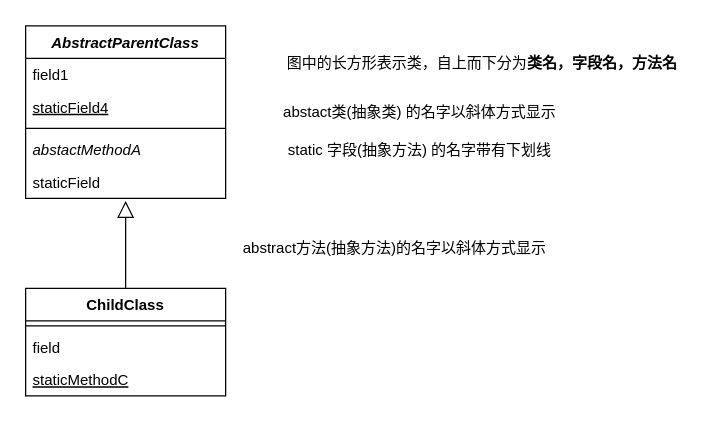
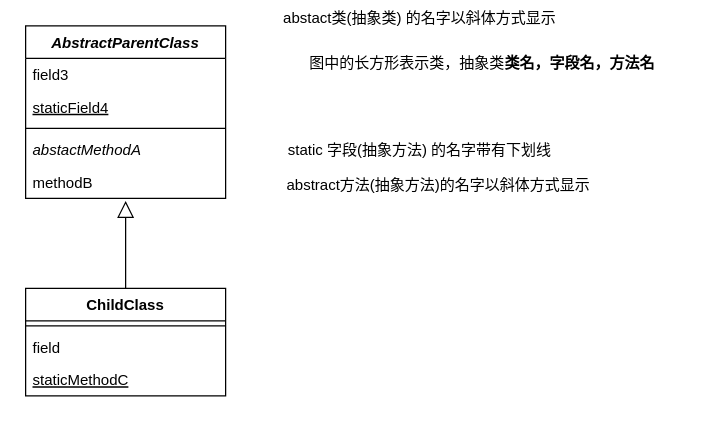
  <mxCell id="0" />
  <mxCell id="1" parent="0" />
  <mxCell id="2" value="AbstractParentClass" style="swimlane;fontStyle=3;align=center;verticalAlign=top;childLayout=stackLayout;horizontal=1;startSize=26;horizontalStack=0;resizeParent=1;resizeParentMax=0;resizeLast=0;collapsible=1;marginBottom=0;" vertex="1" parent="1"><mxGeometry x="20" y="20" width="160" height="138" as="geometry" /></mxCell>
- <mxCell id="3" value="field1" style="text;strokeColor=none;fillColor=none;align=left;verticalAlign=top;spacingLeft=4;spacingRight=4;overflow=hidden;rotatable=0;points=[[0,0.5],[1,0.5]];portConstraint=eastwest;fontStyle=0" vertex="1" parent="2"><mxGeometry y="26" width="160" height="26" as="geometry" /></mxCell>
+ <mxCell id="3" value="field3" style="text;strokeColor=none;fillColor=none;align=left;verticalAlign=top;spacingLeft=4;spacingRight=4;overflow=hidden;rotatable=0;points=[[0,0.5],[1,0.5]];portConstraint=eastwest;fontStyle=0" vertex="1" parent="2"><mxGeometry y="26" width="160" height="26" as="geometry" /></mxCell>
  <mxCell id="4" value="staticField4" style="text;strokeColor=none;fillColor=none;align=left;verticalAlign=top;spacingLeft=4;spacingRight=4;overflow=hidden;rotatable=0;points=[[0,0.5],[1,0.5]];portConstraint=eastwest;fontStyle=4" vertex="1" parent="2"><mxGeometry y="52" width="160" height="26" as="geometry" /></mxCell>
  <mxCell id="5" value="" style="line;strokeWidth=1;fillColor=none;align=left;verticalAlign=middle;spacingTop=-1;spacingLeft=3;spacingRight=3;rotatable=0;labelPosition=right;points=[];portConstraint=eastwest;" vertex="1" parent="2"><mxGeometry y="78" width="160" height="8" as="geometry" /></mxCell>
  <mxCell id="6" value="abstactMethodA" style="text;strokeColor=none;fillColor=none;align=left;verticalAlign=top;spacingLeft=4;spacingRight=4;overflow=hidden;rotatable=0;points=[[0,0.5],[1,0.5]];portConstraint=eastwest;fontStyle=2" vertex="1" parent="2"><mxGeometry y="86" width="160" height="26" as="geometry" /></mxCell>
- <mxCell id="7" value="staticField" style="text;strokeColor=none;fillColor=none;align=left;verticalAlign=top;spacingLeft=4;spacingRight=4;overflow=hidden;rotatable=0;points=[[0,0.5],[1,0.5]];portConstraint=eastwest;" vertex="1" parent="2"><mxGeometry y="112" width="160" height="26" as="geometry" /></mxCell>
+ <mxCell id="7" value="methodB" style="text;strokeColor=none;fillColor=none;align=left;verticalAlign=top;spacingLeft=4;spacingRight=4;overflow=hidden;rotatable=0;points=[[0,0.5],[1,0.5]];portConstraint=eastwest;" vertex="1" parent="2"><mxGeometry y="112" width="160" height="26" as="geometry" /></mxCell>
  <mxCell id="8" style="edgeStyle=orthogonalEdgeStyle;orthogonalLoop=1;jettySize=auto;html=1;exitX=0.5;exitY=0;exitDx=0;exitDy=0;rounded=0;startArrow=none;startFill=0;endArrow=block;endFill=0;strokeWidth=1;targetPerimeterSpacing=2;endSize=11;startSize=10;" edge="1" parent="1" source="9"><mxGeometry relative="1" as="geometry"><mxPoint x="100" y="160" as="targetPoint" /><Array as="points"><mxPoint x="100" y="190" /><mxPoint x="100" y="190" /></Array></mxGeometry></mxCell>
  <mxCell id="9" value="ChildClass" style="swimlane;fontStyle=1;align=center;verticalAlign=top;childLayout=stackLayout;horizontal=1;startSize=26;horizontalStack=0;resizeParent=1;resizeParentMax=0;resizeLast=0;collapsible=1;marginBottom=0;" vertex="1" parent="1"><mxGeometry x="20" y="230" width="160" height="86" as="geometry" /></mxCell>
  <mxCell id="10" value="" style="line;strokeWidth=1;fillColor=none;align=left;verticalAlign=middle;spacingTop=-1;spacingLeft=3;spacingRight=3;rotatable=0;labelPosition=right;points=[];portConstraint=eastwest;" vertex="1" parent="9"><mxGeometry y="26" width="160" height="8" as="geometry" /></mxCell>
  <mxCell id="11" value="field" style="text;strokeColor=none;fillColor=none;align=left;verticalAlign=top;spacingLeft=4;spacingRight=4;overflow=hidden;rotatable=0;points=[[0,0.5],[1,0.5]];portConstraint=eastwest;" vertex="1" parent="9"><mxGeometry y="34" width="160" height="26" as="geometry" /></mxCell>
  <mxCell id="12" value="staticMethodC" style="text;strokeColor=none;fillColor=none;align=left;verticalAlign=top;spacingLeft=4;spacingRight=4;overflow=hidden;rotatable=0;points=[[0,0.5],[1,0.5]];portConstraint=eastwest;fontStyle=4" vertex="1" parent="9"><mxGeometry y="60" width="160" height="26" as="geometry" /></mxCell>
- <mxCell id="13" value="图中的长方形表示类，自上而下分为&lt;b&gt;类名，字段名，方法名&lt;/b&gt;" style="text;html=1;align=center;verticalAlign=middle;resizable=0;points=[];autosize=1;strokeColor=none;" vertex="1" parent="1"><mxGeometry x="220" y="40" width="330" height="20" as="geometry" /></mxCell>
- <mxCell id="14" value="abstact类(抽象类) 的名字以斜体方式显示" style="text;html=1;align=center;verticalAlign=middle;resizable=0;points=[];autosize=1;strokeColor=none;labelPosition=center;verticalLabelPosition=middle;" vertex="1" parent="1"><mxGeometry x="220" y="79" width="230" height="20" as="geometry" /></mxCell>
+ <mxCell id="13" value="图中的长方形表示类，抽象类&lt;b&gt;类名，字段名，方法名&lt;/b&gt;" style="text;html=1;align=center;verticalAlign=middle;resizable=0;points=[];autosize=1;strokeColor=none;" vertex="1" parent="1"><mxGeometry x="220" y="40" width="330" height="20" as="geometry" /></mxCell>
+ <mxCell id="14" value="abstact类(抽象类) 的名字以斜体方式显示" style="text;html=1;align=center;verticalAlign=middle;resizable=0;points=[];autosize=1;strokeColor=none;labelPosition=center;verticalLabelPosition=middle;" vertex="1" parent="1"><mxGeometry x="220" y="4" width="230" height="20" as="geometry" /></mxCell>
  <mxCell id="15" value="static 字段(抽象方法) 的名字带有下划线" style="text;html=1;align=center;verticalAlign=middle;resizable=0;points=[];autosize=1;strokeColor=none;" vertex="1" parent="1"><mxGeometry x="220" y="110" width="230" height="20" as="geometry" /></mxCell>
- <mxCell id="16" value="abstract方法(抽象方法)的名字以斜体方式显示" style="text;html=1;align=center;verticalAlign=middle;resizable=0;points=[];autosize=1;strokeColor=none;" vertex="1" parent="1"><mxGeometry x="185" y="188" width="260" height="20" as="geometry" /></mxCell>
+ <mxCell id="16" value="abstract方法(抽象方法)的名字以斜体方式显示" style="text;html=1;align=center;verticalAlign=middle;resizable=0;points=[];autosize=1;strokeColor=none;" vertex="1" parent="1"><mxGeometry x="220" y="138" width="260" height="20" as="geometry" /></mxCell>
